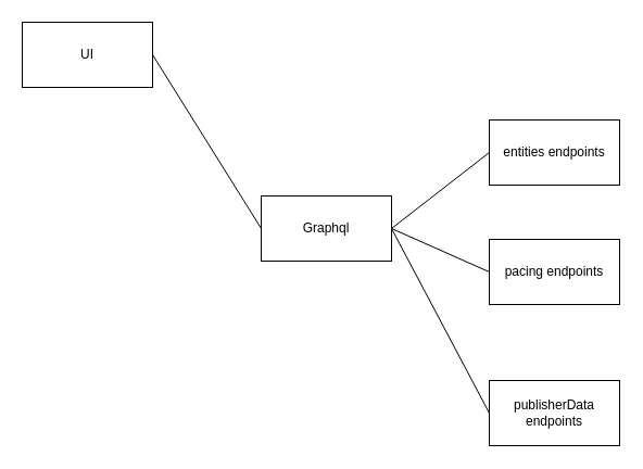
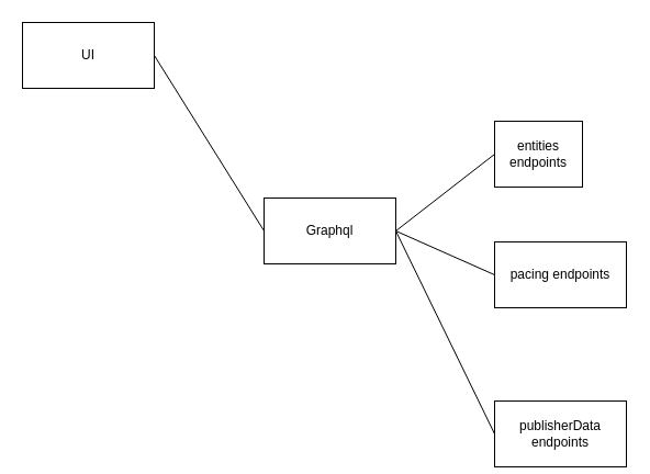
  <mxCell id="0" />
  <mxCell id="1" parent="0" />
  <mxCell id="2" value="UI" style="rounded=0;whiteSpace=wrap;html=1;" vertex="1" parent="1"><mxGeometry x="20" y="20" width="120" height="60" as="geometry" /></mxCell>
  <mxCell id="3" value="Graphql&lt;br&gt;" style="rounded=0;whiteSpace=wrap;html=1;" vertex="1" parent="1"><mxGeometry x="240" y="180" width="120" height="60" as="geometry" /></mxCell>
  <mxCell id="4" value="" style="endArrow=none;startArrow=none;html=1;strokeColor=#000000;entryX=0;entryY=0.5;entryDx=0;entryDy=0;exitX=1;exitY=0.5;exitDx=0;exitDy=0;startFill=0;endFill=0;" edge="1" parent="1" source="2" target="3"><mxGeometry width="50" height="50" relative="1" as="geometry"><mxPoint x="30" y="270" as="sourcePoint" /><mxPoint x="80" y="220" as="targetPoint" /></mxGeometry></mxCell>
- <mxCell id="5" value="entities endpoints" style="rounded=0;whiteSpace=wrap;html=1;" vertex="1" parent="1"><mxGeometry x="450" y="110" width="120" height="60" as="geometry" /></mxCell>
- <mxCell id="6" value="publisherData endpoints" style="rounded=0;whiteSpace=wrap;html=1;" vertex="1" parent="1"><mxGeometry x="450" y="350" width="120" height="60" as="geometry" /></mxCell>
+ <mxCell id="5" value="entities endpoints" style="rounded=0;whiteSpace=wrap;html=1;" vertex="1" parent="1"><mxGeometry x="450" y="110" width="80" height="60" as="geometry" /></mxCell>
+ <mxCell id="6" value="publisherData endpoints" style="rounded=0;whiteSpace=wrap;html=1;" vertex="1" parent="1"><mxGeometry x="450" y="365" width="120" height="60" as="geometry" /></mxCell>
  <mxCell id="7" value="pacing endpoints" style="rounded=0;whiteSpace=wrap;html=1;" vertex="1" parent="1"><mxGeometry x="450" y="220" width="120" height="60" as="geometry" /></mxCell>
  <mxCell id="8" value="" style="endArrow=none;startArrow=none;html=1;strokeColor=#000000;entryX=0;entryY=0.5;entryDx=0;entryDy=0;exitX=1;exitY=0.5;exitDx=0;exitDy=0;startFill=0;endFill=0;" edge="1" parent="1" source="3" target="6"><mxGeometry width="50" height="50" relative="1" as="geometry"><mxPoint x="300" y="360" as="sourcePoint" /><mxPoint x="350" y="310" as="targetPoint" /></mxGeometry></mxCell>
  <mxCell id="9" value="" style="endArrow=none;startArrow=none;html=1;strokeColor=#000000;entryX=0;entryY=0.5;entryDx=0;entryDy=0;exitX=1;exitY=0.5;exitDx=0;exitDy=0;startFill=0;endFill=0;" edge="1" parent="1" source="3" target="7"><mxGeometry width="50" height="50" relative="1" as="geometry"><mxPoint x="370" y="220" as="sourcePoint" /><mxPoint x="460" y="390" as="targetPoint" /></mxGeometry></mxCell>
  <mxCell id="10" value="" style="endArrow=none;startArrow=none;html=1;strokeColor=#000000;entryX=0;entryY=0.5;entryDx=0;entryDy=0;exitX=1;exitY=0.5;exitDx=0;exitDy=0;startFill=0;endFill=0;" edge="1" parent="1" source="3" target="5"><mxGeometry width="50" height="50" relative="1" as="geometry"><mxPoint x="380" y="230" as="sourcePoint" /><mxPoint x="470" y="400" as="targetPoint" /></mxGeometry></mxCell>
